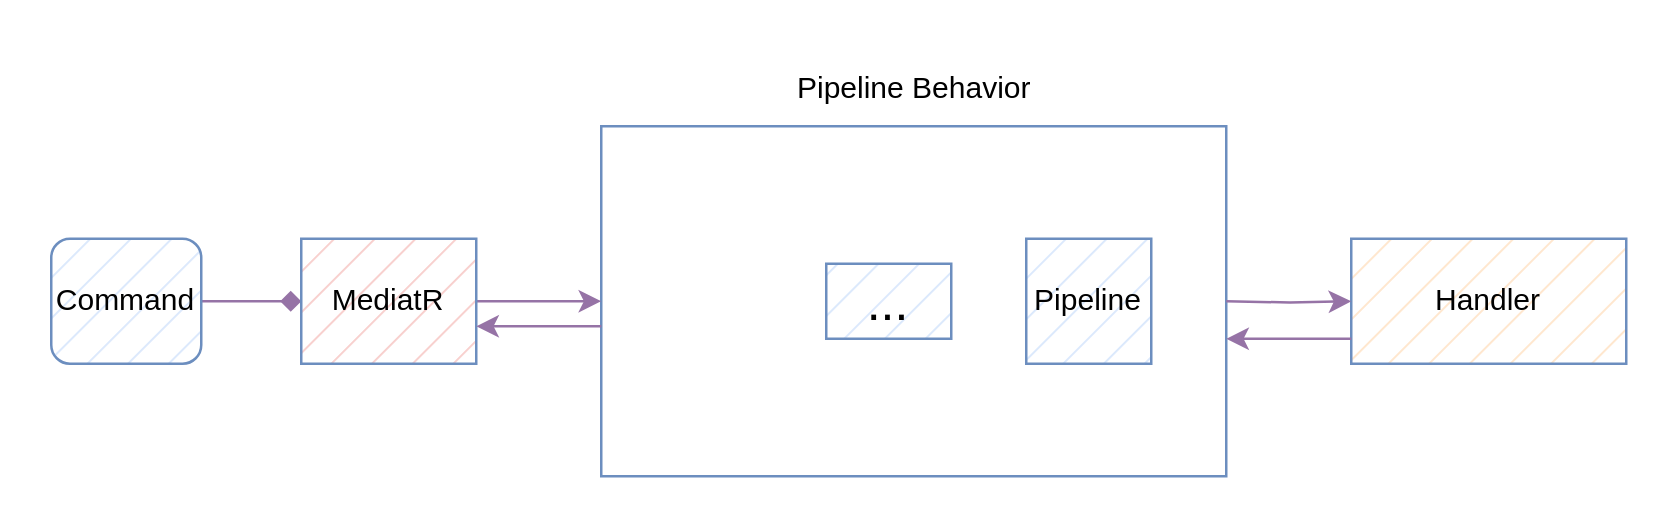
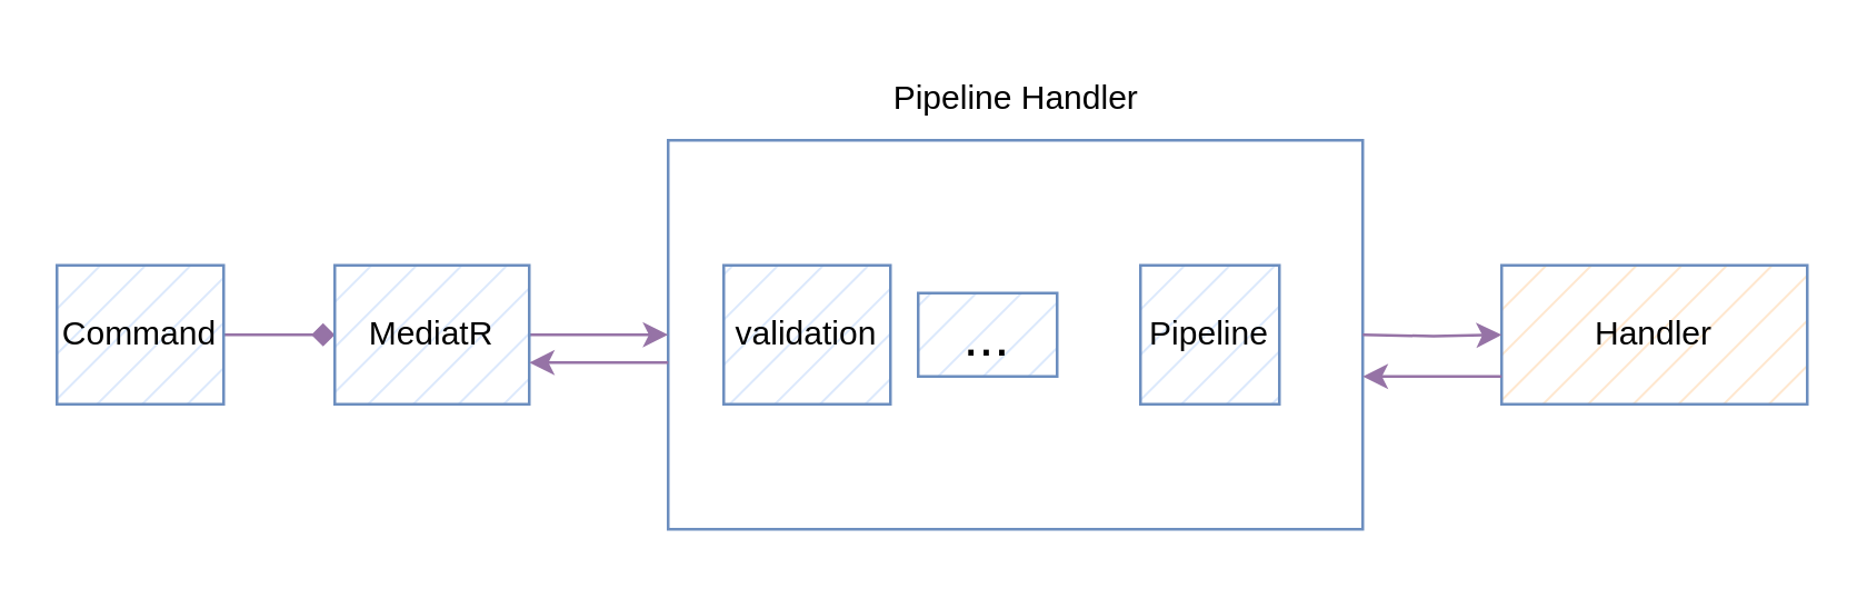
  <mxCell id="0" />
  <mxCell id="1" parent="0" />
  <mxCell id="2" style="edgeStyle=orthogonalEdgeStyle;rounded=0;orthogonalLoop=1;jettySize=auto;html=1;exitX=1;exitY=0.5;exitDx=0;exitDy=0;entryX=0;entryY=0.5;entryDx=0;entryDy=0;fillColor=#e1d5e7;strokeColor=#9673a6;endArrow=diamond;" edge="1" parent="1" source="3" target="11"><mxGeometry relative="1" as="geometry" /></mxCell>
- <mxCell id="3" value="Command" style="html=1;whiteSpace=wrap;fillColor=#dae8fc;strokeColor=#6c8ebf;fillStyle=hatch;rounded=1;" vertex="1" parent="1"><mxGeometry x="20" y="95" width="60" height="50" as="geometry" /></mxCell>
+ <mxCell id="3" value="Command" style="html=1;whiteSpace=wrap;fillColor=#dae8fc;strokeColor=#6c8ebf;fillStyle=hatch;" vertex="1" parent="1"><mxGeometry x="20" y="95" width="60" height="50" as="geometry" /></mxCell>
  <mxCell id="4" value="Handler" style="html=1;whiteSpace=wrap;fillStyle=hatch;fillColor=#ffe6cc;strokeColor=#6c8ebf;" vertex="1" parent="1"><mxGeometry x="540" y="95" width="110" height="50" as="geometry" /></mxCell>
  <mxCell id="5" value="&lt;span style=&quot;color: rgba(0, 0, 0, 0); font-family: monospace; font-size: 0px; text-align: start; text-wrap: nowrap;&quot;&gt;%3CmxGraphModel%3E%3Croot%3E%3CmxCell%20id%3D%220%22%2F%3E%3CmxCell%20id%3D%221%22%20parent%3D%220%22%2F%3E%3CmxCell%20id%3D%222%22%20value%3D%22Command%22%20style%3D%22html%3D1%3BwhiteSpace%3Dwrap%3B%22%20vertex%3D%221%22%20parent%3D%221%22%3E%3CmxGeometry%20x%3D%22220%22%20y%3D%22390%22%20width%3D%22110%22%20height%3D%2250%22%20as%3D%22geometry%22%2F%3E%3C%2FmxCell%3E%3C%2Froot%3E%3C%2FmxGraphModel%3E&lt;/span&gt;" style="html=1;whiteSpace=wrap;fillStyle=solid;fillColor=default;strokeColor=#6c8ebf;gradientColor=none;" vertex="1" parent="1"><mxGeometry x="240" y="50" width="250" height="140" as="geometry" /></mxCell>
- <mxCell id="6" value="Pipeline Behavior" style="text;html=1;align=center;verticalAlign=middle;resizable=0;points=[];autosize=1;strokeColor=none;fillColor=none;" vertex="1" parent="1"><mxGeometry x="305" y="20" width="120" height="30" as="geometry" /></mxCell>
+ <mxCell id="6" value="Pipeline Handler" style="text;html=1;align=center;verticalAlign=middle;resizable=0;points=[];autosize=1;strokeColor=none;fillColor=none;" vertex="1" parent="1"><mxGeometry x="305" y="20" width="120" height="30" as="geometry" /></mxCell>
+ <mxCell id="7" value="validation" style="html=1;whiteSpace=wrap;fillColor=#dae8fc;strokeColor=#6c8ebf;fillStyle=hatch;" vertex="1" parent="1"><mxGeometry x="260" y="95" width="60" height="50" as="geometry" /></mxCell>
  <mxCell id="8" value="Pipeline" style="html=1;whiteSpace=wrap;fillStyle=hatch;fillColor=#dae8fc;strokeColor=#6c8ebf;" vertex="1" parent="1"><mxGeometry x="410" y="95" width="50" height="50" as="geometry" /></mxCell>
  <mxCell id="9" value="&lt;font style=&quot;font-size: 20px;&quot;&gt;...&lt;/font&gt;" style="html=1;whiteSpace=wrap;fillStyle=hatch;fillColor=#dae8fc;strokeColor=#6c8ebf;" vertex="1" parent="1"><mxGeometry x="330" y="105" width="50" height="30" as="geometry" /></mxCell>
  <mxCell id="10" style="edgeStyle=orthogonalEdgeStyle;rounded=0;orthogonalLoop=1;jettySize=auto;html=1;fillColor=#e1d5e7;strokeColor=#9673a6;" edge="1" parent="1" source="11" target="5"><mxGeometry relative="1" as="geometry" /></mxCell>
- <mxCell id="11" value="MediatR" style="html=1;whiteSpace=wrap;fillColor=#f8cecc;strokeColor=#6c8ebf;fillStyle=hatch;" vertex="1" parent="1"><mxGeometry x="120" y="95" width="70" height="50" as="geometry" /></mxCell>
+ <mxCell id="11" value="MediatR" style="html=1;whiteSpace=wrap;fillColor=#dae8fc;strokeColor=#6c8ebf;fillStyle=hatch;" vertex="1" parent="1"><mxGeometry x="120" y="95" width="70" height="50" as="geometry" /></mxCell>
  <mxCell id="12" style="edgeStyle=orthogonalEdgeStyle;rounded=0;orthogonalLoop=1;jettySize=auto;html=1;fillColor=#e1d5e7;strokeColor=#9673a6;startArrow=classic;startFill=1;endArrow=none;endFill=0;" edge="1" parent="1"><mxGeometry relative="1" as="geometry"><mxPoint x="190" y="130" as="sourcePoint" /><mxPoint x="240" y="130" as="targetPoint" /></mxGeometry></mxCell>
  <mxCell id="13" style="edgeStyle=orthogonalEdgeStyle;rounded=0;orthogonalLoop=1;jettySize=auto;html=1;fillColor=#e1d5e7;strokeColor=#9673a6;" edge="1" parent="1" target="4"><mxGeometry relative="1" as="geometry"><mxPoint x="490" y="120" as="sourcePoint" /><mxPoint x="260" y="140" as="targetPoint" /></mxGeometry></mxCell>
  <mxCell id="14" style="edgeStyle=orthogonalEdgeStyle;rounded=0;orthogonalLoop=1;jettySize=auto;html=1;fillColor=#e1d5e7;strokeColor=#9673a6;startArrow=classic;startFill=1;endArrow=none;endFill=0;" edge="1" parent="1"><mxGeometry relative="1" as="geometry"><mxPoint x="490" y="135" as="sourcePoint" /><mxPoint x="540" y="135" as="targetPoint" /></mxGeometry></mxCell>
